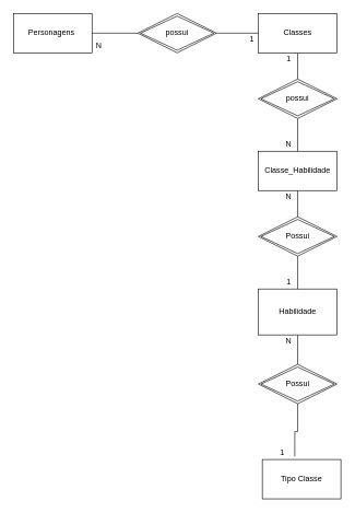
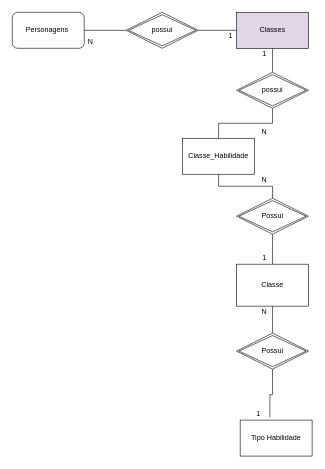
  <mxCell id="0" />
  <mxCell id="1" parent="0" />
  <mxCell id="2" style="edgeStyle=orthogonalEdgeStyle;rounded=0;orthogonalLoop=1;jettySize=auto;html=1;endArrow=none;endFill=0;" edge="1" parent="1" source="3" target="7"><mxGeometry relative="1" as="geometry" /></mxCell>
- <mxCell id="3" value="Personagens&amp;nbsp;" style="rounded=0;whiteSpace=wrap;html=1;" vertex="1" parent="1"><mxGeometry x="20" y="20" width="120" height="60" as="geometry" /></mxCell>
+ <mxCell id="3" value="Personagens&amp;nbsp;" style="whiteSpace=wrap;html=1;rounded=1;" vertex="1" parent="1"><mxGeometry x="20" y="20" width="120" height="60" as="geometry" /></mxCell>
  <mxCell id="4" style="edgeStyle=orthogonalEdgeStyle;rounded=0;orthogonalLoop=1;jettySize=auto;html=1;entryX=0.5;entryY=0;entryDx=0;entryDy=0;endArrow=none;endFill=0;" edge="1" parent="1" source="5" target="23"><mxGeometry relative="1" as="geometry" /></mxCell>
- <mxCell id="5" value="Classes" style="rounded=0;whiteSpace=wrap;html=1;" vertex="1" parent="1"><mxGeometry x="394" y="20" width="120" height="60" as="geometry" /></mxCell>
+ <mxCell id="5" value="Classes" style="rounded=0;whiteSpace=wrap;html=1;fillColor=#e1d5e7;" vertex="1" parent="1"><mxGeometry x="394" y="20" width="120" height="60" as="geometry" /></mxCell>
  <mxCell id="6" style="edgeStyle=orthogonalEdgeStyle;rounded=0;orthogonalLoop=1;jettySize=auto;html=1;exitX=1;exitY=0.5;exitDx=0;exitDy=0;entryX=0;entryY=0.5;entryDx=0;entryDy=0;endArrow=none;endFill=0;" edge="1" parent="1" source="7" target="5"><mxGeometry relative="1" as="geometry" /></mxCell>
  <mxCell id="7" value="possui" style="shape=rhombus;double=1;perimeter=rhombusPerimeter;whiteSpace=wrap;html=1;align=center;" vertex="1" parent="1"><mxGeometry x="210" y="20" width="120" height="60" as="geometry" /></mxCell>
  <mxCell id="8" style="edgeStyle=orthogonalEdgeStyle;rounded=0;orthogonalLoop=1;jettySize=auto;html=1;entryX=0.5;entryY=0;entryDx=0;entryDy=0;endArrow=none;endFill=0;" edge="1" parent="1" source="9" target="14"><mxGeometry relative="1" as="geometry" /></mxCell>
- <mxCell id="9" value="Habilidade" style="rounded=0;whiteSpace=wrap;html=1;" vertex="1" parent="1"><mxGeometry x="394" y="440" width="120" height="70" as="geometry" /></mxCell>
- <mxCell id="10" value="Tipo Classe" style="rounded=0;whiteSpace=wrap;html=1;" vertex="1" parent="1"><mxGeometry x="400" y="700" width="120" height="60" as="geometry" /></mxCell>
+ <mxCell id="9" value="Classe" style="rounded=0;whiteSpace=wrap;html=1;" vertex="1" parent="1"><mxGeometry x="394" y="440" width="120" height="70" as="geometry" /></mxCell>
+ <mxCell id="10" value="Tipo Habilidade" style="rounded=0;whiteSpace=wrap;html=1;" vertex="1" parent="1"><mxGeometry x="400" y="700" width="120" height="60" as="geometry" /></mxCell>
  <mxCell id="11" style="edgeStyle=orthogonalEdgeStyle;rounded=0;orthogonalLoop=1;jettySize=auto;html=1;entryX=0.5;entryY=0;entryDx=0;entryDy=0;endArrow=none;endFill=0;" edge="1" parent="1" source="12" target="9"><mxGeometry relative="1" as="geometry" /></mxCell>
  <mxCell id="12" value="Possui" style="shape=rhombus;double=1;perimeter=rhombusPerimeter;whiteSpace=wrap;html=1;align=center;" vertex="1" parent="1"><mxGeometry x="394" y="330" width="120" height="60" as="geometry" /></mxCell>
  <mxCell id="13" style="edgeStyle=orthogonalEdgeStyle;rounded=0;orthogonalLoop=1;jettySize=auto;html=1;entryX=0.413;entryY=-0.077;entryDx=0;entryDy=0;entryPerimeter=0;endArrow=none;endFill=0;" edge="1" parent="1" source="14" target="10"><mxGeometry relative="1" as="geometry" /></mxCell>
  <mxCell id="14" value="Possui" style="shape=rhombus;double=1;perimeter=rhombusPerimeter;whiteSpace=wrap;html=1;align=center;" vertex="1" parent="1"><mxGeometry x="394" y="555" width="120" height="60" as="geometry" /></mxCell>
  <mxCell id="15" value="N" style="text;html=1;align=center;verticalAlign=middle;resizable=0;points=[];autosize=1;strokeColor=none;" vertex="1" parent="1"><mxGeometry x="140" y="60" width="20" height="20" as="geometry" /></mxCell>
  <mxCell id="16" value="1" style="text;html=1;align=center;verticalAlign=middle;resizable=0;points=[];autosize=1;strokeColor=none;" vertex="1" parent="1"><mxGeometry x="374" y="50" width="20" height="20" as="geometry" /></mxCell>
  <mxCell id="17" value="N" style="text;html=1;align=center;verticalAlign=middle;resizable=0;points=[];autosize=1;strokeColor=none;" vertex="1" parent="1"><mxGeometry x="430" y="210" width="20" height="20" as="geometry" /></mxCell>
  <mxCell id="18" value="1" style="text;html=1;align=center;verticalAlign=middle;resizable=0;points=[];autosize=1;strokeColor=none;" vertex="1" parent="1"><mxGeometry x="430" y="420" width="20" height="20" as="geometry" /></mxCell>
  <mxCell id="19" value="N" style="text;html=1;align=center;verticalAlign=middle;resizable=0;points=[];autosize=1;strokeColor=none;" vertex="1" parent="1"><mxGeometry x="430" y="510" width="20" height="20" as="geometry" /></mxCell>
  <mxCell id="20" style="edgeStyle=orthogonalEdgeStyle;rounded=0;orthogonalLoop=1;jettySize=auto;html=1;entryX=0.5;entryY=0;entryDx=0;entryDy=0;endArrow=none;endFill=0;" edge="1" parent="1" source="21" target="12"><mxGeometry relative="1" as="geometry" /></mxCell>
- <mxCell id="21" value="Classe_Habilidade" style="rounded=0;whiteSpace=wrap;html=1;" vertex="1" parent="1"><mxGeometry x="394" y="230" width="120" height="60" as="geometry" /></mxCell>
+ <mxCell id="21" value="Classe_Habilidade" style="rounded=0;whiteSpace=wrap;html=1;" vertex="1" parent="1"><mxGeometry x="304" y="230" width="120" height="60" as="geometry" /></mxCell>
  <mxCell id="22" style="edgeStyle=orthogonalEdgeStyle;rounded=0;orthogonalLoop=1;jettySize=auto;html=1;entryX=0.5;entryY=0;entryDx=0;entryDy=0;endArrow=none;endFill=0;" edge="1" parent="1" source="23" target="21"><mxGeometry relative="1" as="geometry" /></mxCell>
  <mxCell id="23" value="possui" style="shape=rhombus;double=1;perimeter=rhombusPerimeter;whiteSpace=wrap;html=1;align=center;" vertex="1" parent="1"><mxGeometry x="394" y="120" width="120" height="60" as="geometry" /></mxCell>
  <mxCell id="24" value="1" style="text;html=1;align=center;verticalAlign=middle;resizable=0;points=[];autosize=1;strokeColor=none;" vertex="1" parent="1"><mxGeometry x="430" y="80" width="20" height="20" as="geometry" /></mxCell>
  <mxCell id="25" value="1" style="text;html=1;align=center;verticalAlign=middle;resizable=0;points=[];autosize=1;strokeColor=none;" vertex="1" parent="1"><mxGeometry x="420" y="680" width="20" height="20" as="geometry" /></mxCell>
  <mxCell id="26" value="N" style="text;html=1;align=center;verticalAlign=middle;resizable=0;points=[];autosize=1;strokeColor=none;" vertex="1" parent="1"><mxGeometry x="430" y="290" width="20" height="20" as="geometry" /></mxCell>
